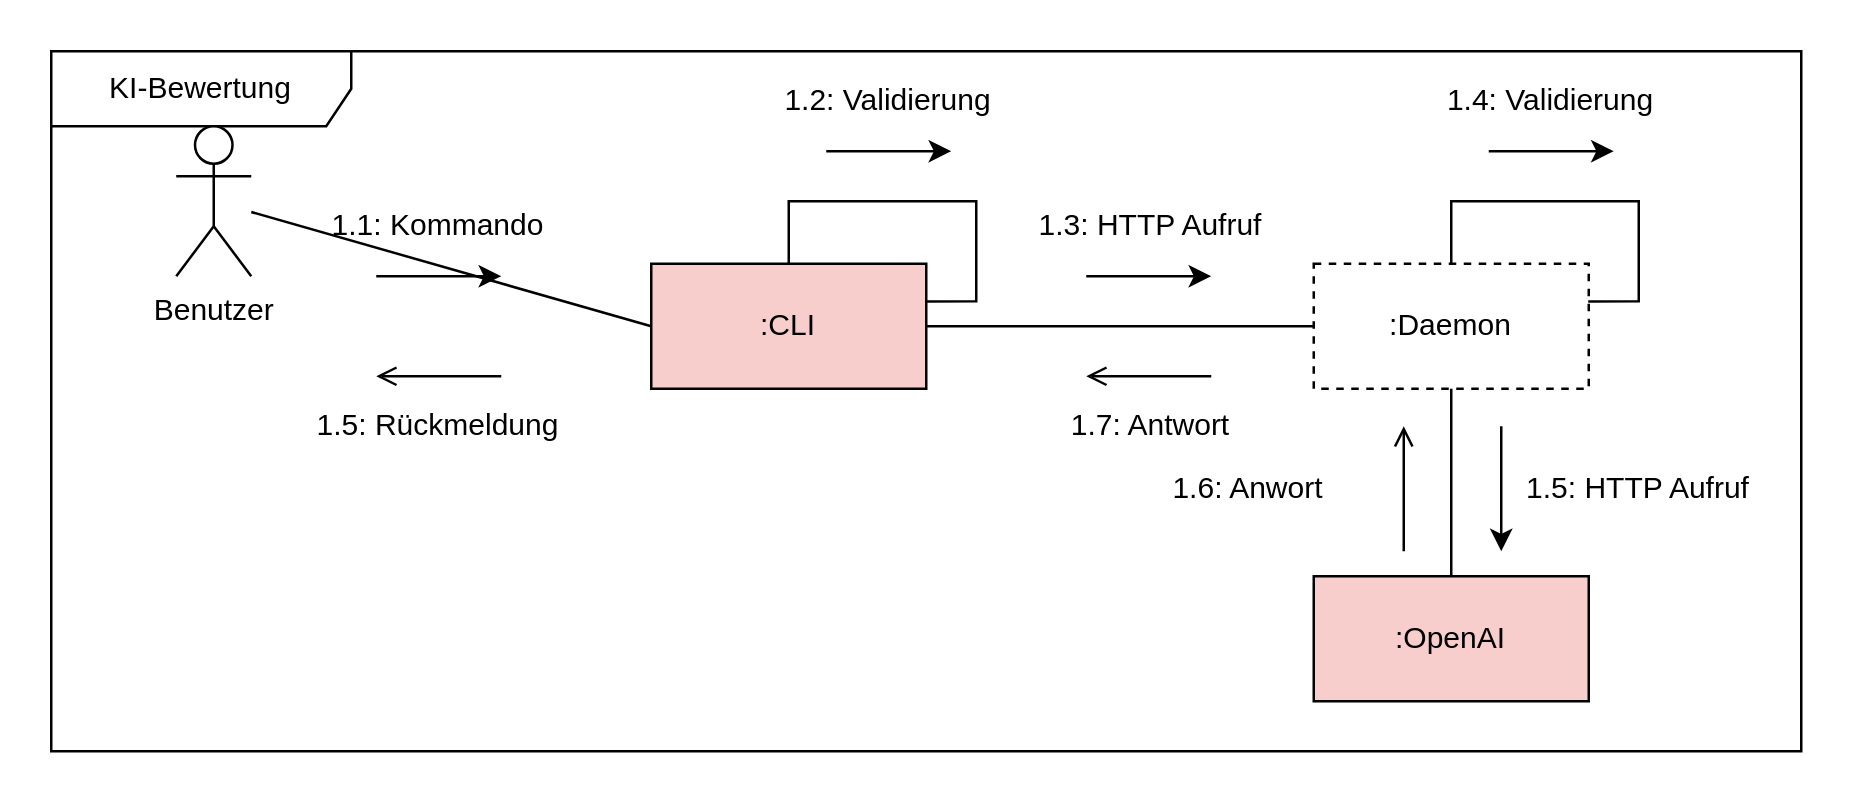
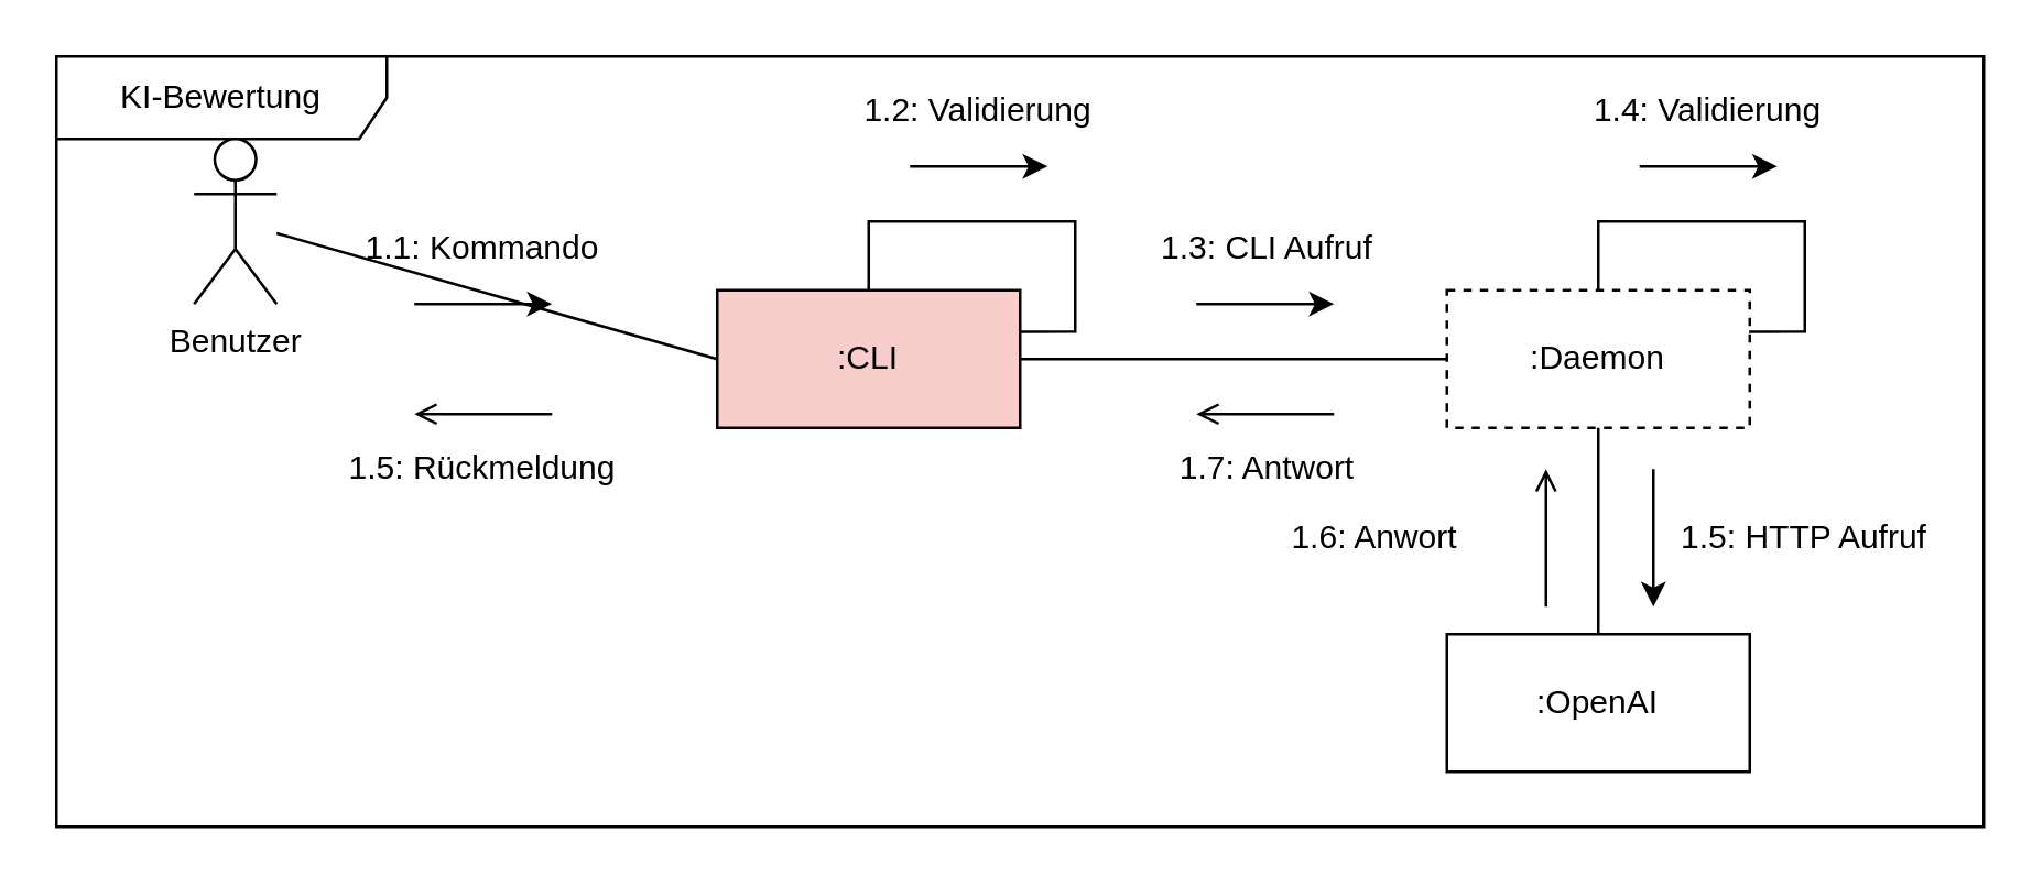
  <mxCell id="0" />
  <mxCell id="1" parent="0" />
  <mxCell id="2" value="KI-Bewertung" style="shape=umlFrame;whiteSpace=wrap;html=1;pointerEvents=0;width=120;height=30;" vertex="1" parent="1"><mxGeometry width="700" height="280" as="geometry" x="20" y="20" /></mxCell>
  <mxCell id="3" value="Benutzer" style="shape=umlActor;verticalLabelPosition=bottom;verticalAlign=top;html=1;outlineConnect=0;" vertex="1" parent="1"><mxGeometry x="70" y="50" width="30" height="60" as="geometry" /></mxCell>
  <mxCell id="4" value=":CLI" style="html=1;whiteSpace=wrap;fillColor=#f8cecc;" vertex="1" parent="1"><mxGeometry x="260" y="105" width="110" height="50" as="geometry" /></mxCell>
  <mxCell id="5" value="" style="endArrow=none;html=1;rounded=0;entryX=0;entryY=0.5;entryDx=0;entryDy=0;" edge="1" parent="1" source="3" target="4"><mxGeometry width="50" height="50" relative="1" as="geometry"><mxPoint x="130" y="200" as="sourcePoint" /><mxPoint x="180" y="150" as="targetPoint" /></mxGeometry></mxCell>
  <mxCell id="6" value="1.1: Kommando" style="text;html=1;align=center;verticalAlign=middle;whiteSpace=wrap;rounded=0;" vertex="1" parent="1"><mxGeometry x="110" y="75" width="130" height="30" as="geometry" /></mxCell>
  <mxCell id="7" value="" style="endArrow=classic;html=1;rounded=0;" edge="1" parent="1"><mxGeometry width="50" height="50" relative="1" as="geometry"><mxPoint x="150" y="110" as="sourcePoint" /><mxPoint x="200" y="110" as="targetPoint" /></mxGeometry></mxCell>
  <mxCell id="8" value="" style="endArrow=open;html=1;rounded=0;" edge="1" parent="1"><mxGeometry width="50" height="50" relative="1" as="geometry"><mxPoint x="200" y="150" as="sourcePoint" /><mxPoint x="150" y="150" as="targetPoint" /></mxGeometry></mxCell>
  <mxCell id="9" value="" style="endArrow=none;html=1;rounded=0;exitX=0.5;exitY=0;exitDx=0;exitDy=0;entryX=0.998;entryY=0.301;entryDx=0;entryDy=0;entryPerimeter=0;" edge="1" parent="1" source="4" target="4"><mxGeometry width="50" height="50" relative="1" as="geometry"><mxPoint x="330" y="110" as="sourcePoint" /><mxPoint x="380" y="60" as="targetPoint" /><Array as="points"><mxPoint x="315" y="80" /><mxPoint x="390" y="80" /><mxPoint x="390" y="120" /></Array></mxGeometry></mxCell>
  <mxCell id="10" value="" style="endArrow=classic;html=1;rounded=0;" edge="1" parent="1"><mxGeometry width="50" height="50" relative="1" as="geometry"><mxPoint x="330" y="60" as="sourcePoint" /><mxPoint x="380" y="60" as="targetPoint" /></mxGeometry></mxCell>
  <mxCell id="11" value="1.2: Validierung" style="text;html=1;align=center;verticalAlign=middle;whiteSpace=wrap;rounded=0;" vertex="1" parent="1"><mxGeometry x="290" y="25" width="130" height="30" as="geometry" /></mxCell>
  <mxCell id="12" value=":Daemon" style="html=1;whiteSpace=wrap;dashed=1;" vertex="1" parent="1"><mxGeometry x="525" y="105" width="110" height="50" as="geometry" /></mxCell>
  <mxCell id="13" value="" style="endArrow=none;html=1;rounded=0;exitX=0.5;exitY=0;exitDx=0;exitDy=0;entryX=0.998;entryY=0.301;entryDx=0;entryDy=0;entryPerimeter=0;" edge="1" source="12" target="12" parent="1"><mxGeometry width="50" height="50" relative="1" as="geometry"><mxPoint x="595" y="110" as="sourcePoint" /><mxPoint x="645" y="60" as="targetPoint" /><Array as="points"><mxPoint x="580" y="80" /><mxPoint x="655" y="80" /><mxPoint x="655" y="120" /></Array></mxGeometry></mxCell>
  <mxCell id="14" value="1.4: Validierung" style="text;html=1;align=center;verticalAlign=middle;whiteSpace=wrap;rounded=0;" vertex="1" parent="1"><mxGeometry x="555" y="25" width="130" height="30" as="geometry" /></mxCell>
  <mxCell id="15" value="" style="endArrow=classic;html=1;rounded=0;" edge="1" parent="1"><mxGeometry width="50" height="50" relative="1" as="geometry"><mxPoint x="595" y="60" as="sourcePoint" /><mxPoint x="645" y="60" as="targetPoint" /></mxGeometry></mxCell>
  <mxCell id="16" value="" style="endArrow=none;html=1;rounded=0;exitX=1;exitY=0.5;exitDx=0;exitDy=0;entryX=0;entryY=0.5;entryDx=0;entryDy=0;" edge="1" parent="1" source="4" target="12"><mxGeometry width="50" height="50" relative="1" as="geometry"><mxPoint x="400" y="180" as="sourcePoint" /><mxPoint x="450" y="130" as="targetPoint" /></mxGeometry></mxCell>
  <mxCell id="17" value="" style="endArrow=classic;html=1;rounded=0;" edge="1" parent="1"><mxGeometry width="50" height="50" relative="1" as="geometry"><mxPoint x="434" y="110" as="sourcePoint" /><mxPoint x="484" y="110" as="targetPoint" /></mxGeometry></mxCell>
  <mxCell id="18" value="" style="endArrow=open;html=1;rounded=0;" edge="1" parent="1"><mxGeometry width="50" height="50" relative="1" as="geometry"><mxPoint x="484" y="150" as="sourcePoint" /><mxPoint x="434" y="150" as="targetPoint" /></mxGeometry></mxCell>
- <mxCell id="19" value="1.3: HTTP Aufruf" style="text;html=1;align=center;verticalAlign=middle;whiteSpace=wrap;rounded=0;" vertex="1" parent="1"><mxGeometry x="395" y="75" width="130" height="30" as="geometry" /></mxCell>
- <mxCell id="20" value=":OpenAI" style="html=1;whiteSpace=wrap;fillColor=#f8cecc;" vertex="1" parent="1"><mxGeometry x="525" y="230" width="110" height="50" as="geometry" /></mxCell>
+ <mxCell id="19" value="1.3: CLI Aufruf" style="text;html=1;align=center;verticalAlign=middle;whiteSpace=wrap;rounded=0;" vertex="1" parent="1"><mxGeometry x="395" y="75" width="130" height="30" as="geometry" /></mxCell>
+ <mxCell id="20" value=":OpenAI" style="html=1;whiteSpace=wrap;" vertex="1" parent="1"><mxGeometry x="525" y="230" width="110" height="50" as="geometry" /></mxCell>
  <mxCell id="21" value="" style="endArrow=classic;html=1;rounded=0;" edge="1" parent="1"><mxGeometry width="50" height="50" relative="1" as="geometry"><mxPoint x="600" y="170" as="sourcePoint" /><mxPoint x="600" y="220" as="targetPoint" /></mxGeometry></mxCell>
  <mxCell id="22" value="" style="endArrow=none;html=1;rounded=0;entryX=0.5;entryY=1;entryDx=0;entryDy=0;exitX=0.5;exitY=0;exitDx=0;exitDy=0;" edge="1" parent="1" source="20" target="12"><mxGeometry width="50" height="50" relative="1" as="geometry"><mxPoint x="530" y="240" as="sourcePoint" /><mxPoint x="580" y="190" as="targetPoint" /></mxGeometry></mxCell>
  <mxCell id="23" value="" style="endArrow=open;html=1;rounded=0;" edge="1" parent="1"><mxGeometry width="50" height="50" relative="1" as="geometry"><mxPoint x="561" y="220" as="sourcePoint" /><mxPoint x="561" y="170" as="targetPoint" /></mxGeometry></mxCell>
  <mxCell id="24" value="1.7: Antwort" style="text;html=1;align=center;verticalAlign=middle;whiteSpace=wrap;rounded=0;" vertex="1" parent="1"><mxGeometry x="395" y="155" width="130" height="30" as="geometry" /></mxCell>
  <mxCell id="25" value="1.5: Rückmeldung" style="text;html=1;align=center;verticalAlign=middle;whiteSpace=wrap;rounded=0;" vertex="1" parent="1"><mxGeometry x="110" y="155" width="130" height="30" as="geometry" /></mxCell>
  <mxCell id="26" value="1.5: HTTP Aufruf" style="text;html=1;align=center;verticalAlign=middle;whiteSpace=wrap;rounded=0;" vertex="1" parent="1"><mxGeometry x="590" y="180" width="130" height="30" as="geometry" /></mxCell>
  <mxCell id="27" value="1.6: Anwort" style="text;html=1;align=center;verticalAlign=middle;whiteSpace=wrap;rounded=0;" vertex="1" parent="1"><mxGeometry x="434" y="180" width="130" height="30" as="geometry" /></mxCell>
